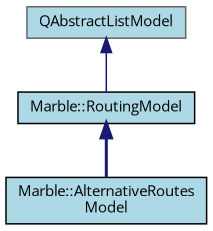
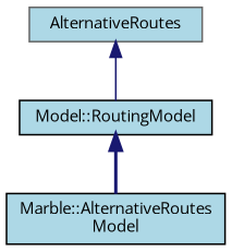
  digraph {
    fontname="Open Sans"
    rankdir=TB
    node [color=black fillcolor=lightblue fontname="Open Sans" fontsize=10 shape=record style=filled]
    edge [color=midnightblue dir=back fontname="Open Sans" fontsize=10 labelfontname=Helvetica labelfontsize=10]
-   n1 [color=gray40 height=0.2 label=QAbstractListModel width=0.4]
-   n2 [height=0.2 label="Marble::RoutingModel" width=0.4]
+   n1 [color=gray40 height=0.2 label=AlternativeRoutes width=0.4]
+   n2 [height=0.2 label="Model::RoutingModel" width=0.4]
    n3 [height=0.2 label="Marble::AlternativeRoutes\lModel" width=0.4]
    n1 -> n2 [style=solid]
    n2 -> n3 [style=bold]
  }
